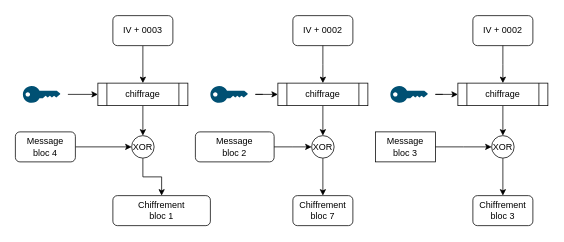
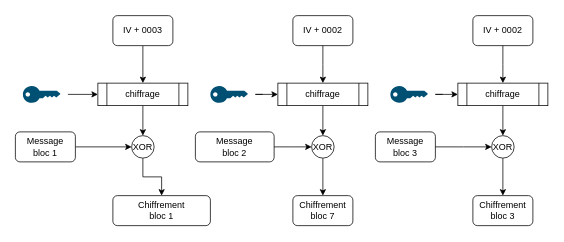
  <mxCell id="0" />
  <mxCell id="1" parent="0" />
  <mxCell id="2" value="" style="edgeStyle=orthogonalEdgeStyle;rounded=0;orthogonalLoop=1;jettySize=auto;html=1;" parent="1" source="3" target="7" edge="1"><mxGeometry relative="1" as="geometry" /></mxCell>
  <mxCell id="3" value="IV + 0003" style="rounded=1;whiteSpace=wrap;html=1;" parent="1" vertex="1"><mxGeometry x="150" y="20" width="80" height="40" as="geometry" /></mxCell>
  <mxCell id="4" value="" style="edgeStyle=orthogonalEdgeStyle;rounded=0;orthogonalLoop=1;jettySize=auto;html=1;" parent="1" source="5" target="10" edge="1"><mxGeometry relative="1" as="geometry" /></mxCell>
  <mxCell id="5" value="XOR" style="ellipse;whiteSpace=wrap;html=1;aspect=fixed;" parent="1" vertex="1"><mxGeometry x="175" y="180" width="30" height="30" as="geometry" /></mxCell>
  <mxCell id="6" value="" style="edgeStyle=orthogonalEdgeStyle;rounded=0;orthogonalLoop=1;jettySize=auto;html=1;" parent="1" source="7" target="5" edge="1"><mxGeometry relative="1" as="geometry" /></mxCell>
  <mxCell id="7" value="chiffrage" style="shape=process;whiteSpace=wrap;html=1;backgroundOutline=1;" parent="1" vertex="1"><mxGeometry x="130" y="110" width="120" height="30" as="geometry" /></mxCell>
  <mxCell id="8" value="" style="endArrow=classic;html=1;rounded=0;entryX=0;entryY=0.5;entryDx=0;entryDy=0;" parent="1" target="7" edge="1"><mxGeometry width="50" height="50" relative="1" as="geometry"><mxPoint x="90" y="125" as="sourcePoint" /><mxPoint x="430" y="190" as="targetPoint" /></mxGeometry></mxCell>
  <mxCell id="9" value="" style="points=[[0,0.5,0],[0.24,0,0],[0.5,0.28,0],[0.995,0.475,0],[0.5,0.72,0],[0.24,1,0]];verticalLabelPosition=bottom;sketch=0;html=1;verticalAlign=top;aspect=fixed;align=center;pointerEvents=1;shape=mxgraph.cisco19.key;fillColor=#005073;strokeColor=none;" parent="1" vertex="1"><mxGeometry x="30" y="113.75" width="50" height="22.5" as="geometry" /></mxCell>
  <mxCell id="10" value="&lt;div&gt;Chiffrement&lt;/div&gt;&lt;div&gt;bloc 1&lt;br&gt;&lt;/div&gt;" style="rounded=1;whiteSpace=wrap;html=1;" parent="1" vertex="1"><mxGeometry x="150" y="260" width="130" height="40" as="geometry" /></mxCell>
  <mxCell id="11" value="" style="edgeStyle=orthogonalEdgeStyle;rounded=0;orthogonalLoop=1;jettySize=auto;html=1;" parent="1" source="12" target="5" edge="1"><mxGeometry relative="1" as="geometry" /></mxCell>
- <mxCell id="12" value="&lt;div&gt;Message&lt;/div&gt;&lt;div&gt;bloc 4&lt;br&gt;&lt;/div&gt;" style="rounded=1;whiteSpace=wrap;html=1;" parent="1" vertex="1"><mxGeometry x="20" y="175" width="80" height="40" as="geometry" /></mxCell>
+ <mxCell id="12" value="&lt;div&gt;Message&lt;/div&gt;&lt;div&gt;bloc 1&lt;br&gt;&lt;/div&gt;" style="rounded=1;whiteSpace=wrap;html=1;" parent="1" vertex="1"><mxGeometry x="20" y="175" width="80" height="40" as="geometry" /></mxCell>
  <mxCell id="13" value="" style="edgeStyle=orthogonalEdgeStyle;rounded=0;orthogonalLoop=1;jettySize=auto;html=1;" parent="1" source="14" target="17" edge="1"><mxGeometry relative="1" as="geometry" /></mxCell>
  <mxCell id="14" value="XOR" style="ellipse;whiteSpace=wrap;html=1;aspect=fixed;" parent="1" vertex="1"><mxGeometry x="415" y="180" width="30" height="30" as="geometry" /></mxCell>
  <mxCell id="15" value="" style="edgeStyle=orthogonalEdgeStyle;rounded=0;orthogonalLoop=1;jettySize=auto;html=1;" parent="1" source="16" target="14" edge="1"><mxGeometry relative="1" as="geometry" /></mxCell>
  <mxCell id="16" value="chiffrage" style="shape=process;whiteSpace=wrap;html=1;backgroundOutline=1;" parent="1" vertex="1"><mxGeometry x="370" y="110" width="120" height="30" as="geometry" /></mxCell>
  <mxCell id="17" value="&lt;div&gt;Chiffrement&lt;/div&gt;&lt;div&gt;bloc 7&lt;br&gt;&lt;/div&gt;" style="rounded=1;whiteSpace=wrap;html=1;" parent="1" vertex="1"><mxGeometry x="390" y="260" width="80" height="40" as="geometry" /></mxCell>
  <mxCell id="18" value="" style="points=[[0,0.5,0],[0.24,0,0],[0.5,0.28,0],[0.995,0.475,0],[0.5,0.72,0],[0.24,1,0]];verticalLabelPosition=bottom;sketch=0;html=1;verticalAlign=top;aspect=fixed;align=center;pointerEvents=1;shape=mxgraph.cisco19.key;fillColor=#005073;strokeColor=none;" parent="1" vertex="1"><mxGeometry x="280" y="113.75" width="50" height="22.5" as="geometry" /></mxCell>
  <mxCell id="19" value="" style="endArrow=classic;html=1;rounded=0;" parent="1" edge="1"><mxGeometry width="50" height="50" relative="1" as="geometry"><mxPoint x="350" y="125" as="sourcePoint" /><mxPoint x="370" y="125" as="targetPoint" /><Array as="points"><mxPoint x="340" y="125" /><mxPoint x="350" y="125" /></Array></mxGeometry></mxCell>
  <mxCell id="20" value="&lt;div&gt;Message&lt;/div&gt;&lt;div&gt;bloc 2&lt;br&gt;&lt;/div&gt;" style="rounded=1;whiteSpace=wrap;html=1;" parent="1" vertex="1"><mxGeometry x="260" y="175" width="105" height="40" as="geometry" /></mxCell>
  <mxCell id="21" value="" style="edgeStyle=orthogonalEdgeStyle;rounded=0;orthogonalLoop=1;jettySize=auto;html=1;" parent="1" source="20" edge="1"><mxGeometry relative="1" as="geometry"><mxPoint x="415" y="195" as="targetPoint" /></mxGeometry></mxCell>
  <mxCell id="22" value="" style="edgeStyle=orthogonalEdgeStyle;rounded=0;orthogonalLoop=1;jettySize=auto;html=1;" parent="1" source="23" target="26" edge="1"><mxGeometry relative="1" as="geometry" /></mxCell>
  <mxCell id="23" value="XOR" style="ellipse;whiteSpace=wrap;html=1;aspect=fixed;" parent="1" vertex="1"><mxGeometry x="655" y="180" width="30" height="30" as="geometry" /></mxCell>
  <mxCell id="24" value="" style="edgeStyle=orthogonalEdgeStyle;rounded=0;orthogonalLoop=1;jettySize=auto;html=1;" parent="1" source="25" target="23" edge="1"><mxGeometry relative="1" as="geometry" /></mxCell>
  <mxCell id="25" value="chiffrage" style="shape=process;whiteSpace=wrap;html=1;backgroundOutline=1;" parent="1" vertex="1"><mxGeometry x="610" y="110" width="120" height="30" as="geometry" /></mxCell>
  <mxCell id="26" value="&lt;div&gt;Chiffrement&lt;/div&gt;&lt;div&gt;bloc 3&lt;br&gt;&lt;/div&gt;" style="rounded=1;whiteSpace=wrap;html=1;" parent="1" vertex="1"><mxGeometry x="630" y="260" width="80" height="40" as="geometry" /></mxCell>
  <mxCell id="27" value="" style="points=[[0,0.5,0],[0.24,0,0],[0.5,0.28,0],[0.995,0.475,0],[0.5,0.72,0],[0.24,1,0]];verticalLabelPosition=bottom;sketch=0;html=1;verticalAlign=top;aspect=fixed;align=center;pointerEvents=1;shape=mxgraph.cisco19.key;fillColor=#005073;strokeColor=none;" parent="1" vertex="1"><mxGeometry x="520" y="113.75" width="50" height="22.5" as="geometry" /></mxCell>
  <mxCell id="28" value="" style="endArrow=classic;html=1;rounded=0;" parent="1" edge="1"><mxGeometry width="50" height="50" relative="1" as="geometry"><mxPoint x="590" y="125" as="sourcePoint" /><mxPoint x="610" y="125" as="targetPoint" /><Array as="points"><mxPoint x="580" y="125" /><mxPoint x="590" y="125" /></Array></mxGeometry></mxCell>
- <mxCell id="29" value="&lt;div&gt;Message&lt;/div&gt;&lt;div&gt;bloc 3&lt;br&gt;&lt;/div&gt;" style="whiteSpace=wrap;html=1;rounded=0;" parent="1" vertex="1"><mxGeometry x="500" y="175" width="80" height="40" as="geometry" /></mxCell>
+ <mxCell id="29" value="&lt;div&gt;Message&lt;/div&gt;&lt;div&gt;bloc 3&lt;br&gt;&lt;/div&gt;" style="rounded=1;whiteSpace=wrap;html=1;" parent="1" vertex="1"><mxGeometry x="500" y="175" width="80" height="40" as="geometry" /></mxCell>
  <mxCell id="30" value="" style="edgeStyle=orthogonalEdgeStyle;rounded=0;orthogonalLoop=1;jettySize=auto;html=1;" parent="1" source="29" edge="1"><mxGeometry relative="1" as="geometry"><mxPoint x="655" y="195" as="targetPoint" /></mxGeometry></mxCell>
  <mxCell id="31" value="IV + 0002" style="rounded=1;whiteSpace=wrap;html=1;" vertex="1" parent="1"><mxGeometry x="390" y="20" width="80" height="40" as="geometry" /></mxCell>
  <mxCell id="32" value="" style="edgeStyle=orthogonalEdgeStyle;rounded=0;orthogonalLoop=1;jettySize=auto;html=1;" edge="1" source="31" parent="1"><mxGeometry relative="1" as="geometry"><mxPoint x="430" y="110" as="targetPoint" /></mxGeometry></mxCell>
  <mxCell id="33" value="IV + 0002" style="rounded=1;whiteSpace=wrap;html=1;" vertex="1" parent="1"><mxGeometry x="630" y="20" width="80" height="40" as="geometry" /></mxCell>
  <mxCell id="34" value="" style="edgeStyle=orthogonalEdgeStyle;rounded=0;orthogonalLoop=1;jettySize=auto;html=1;" edge="1" source="33" parent="1"><mxGeometry relative="1" as="geometry"><mxPoint x="670" y="110" as="targetPoint" /></mxGeometry></mxCell>
